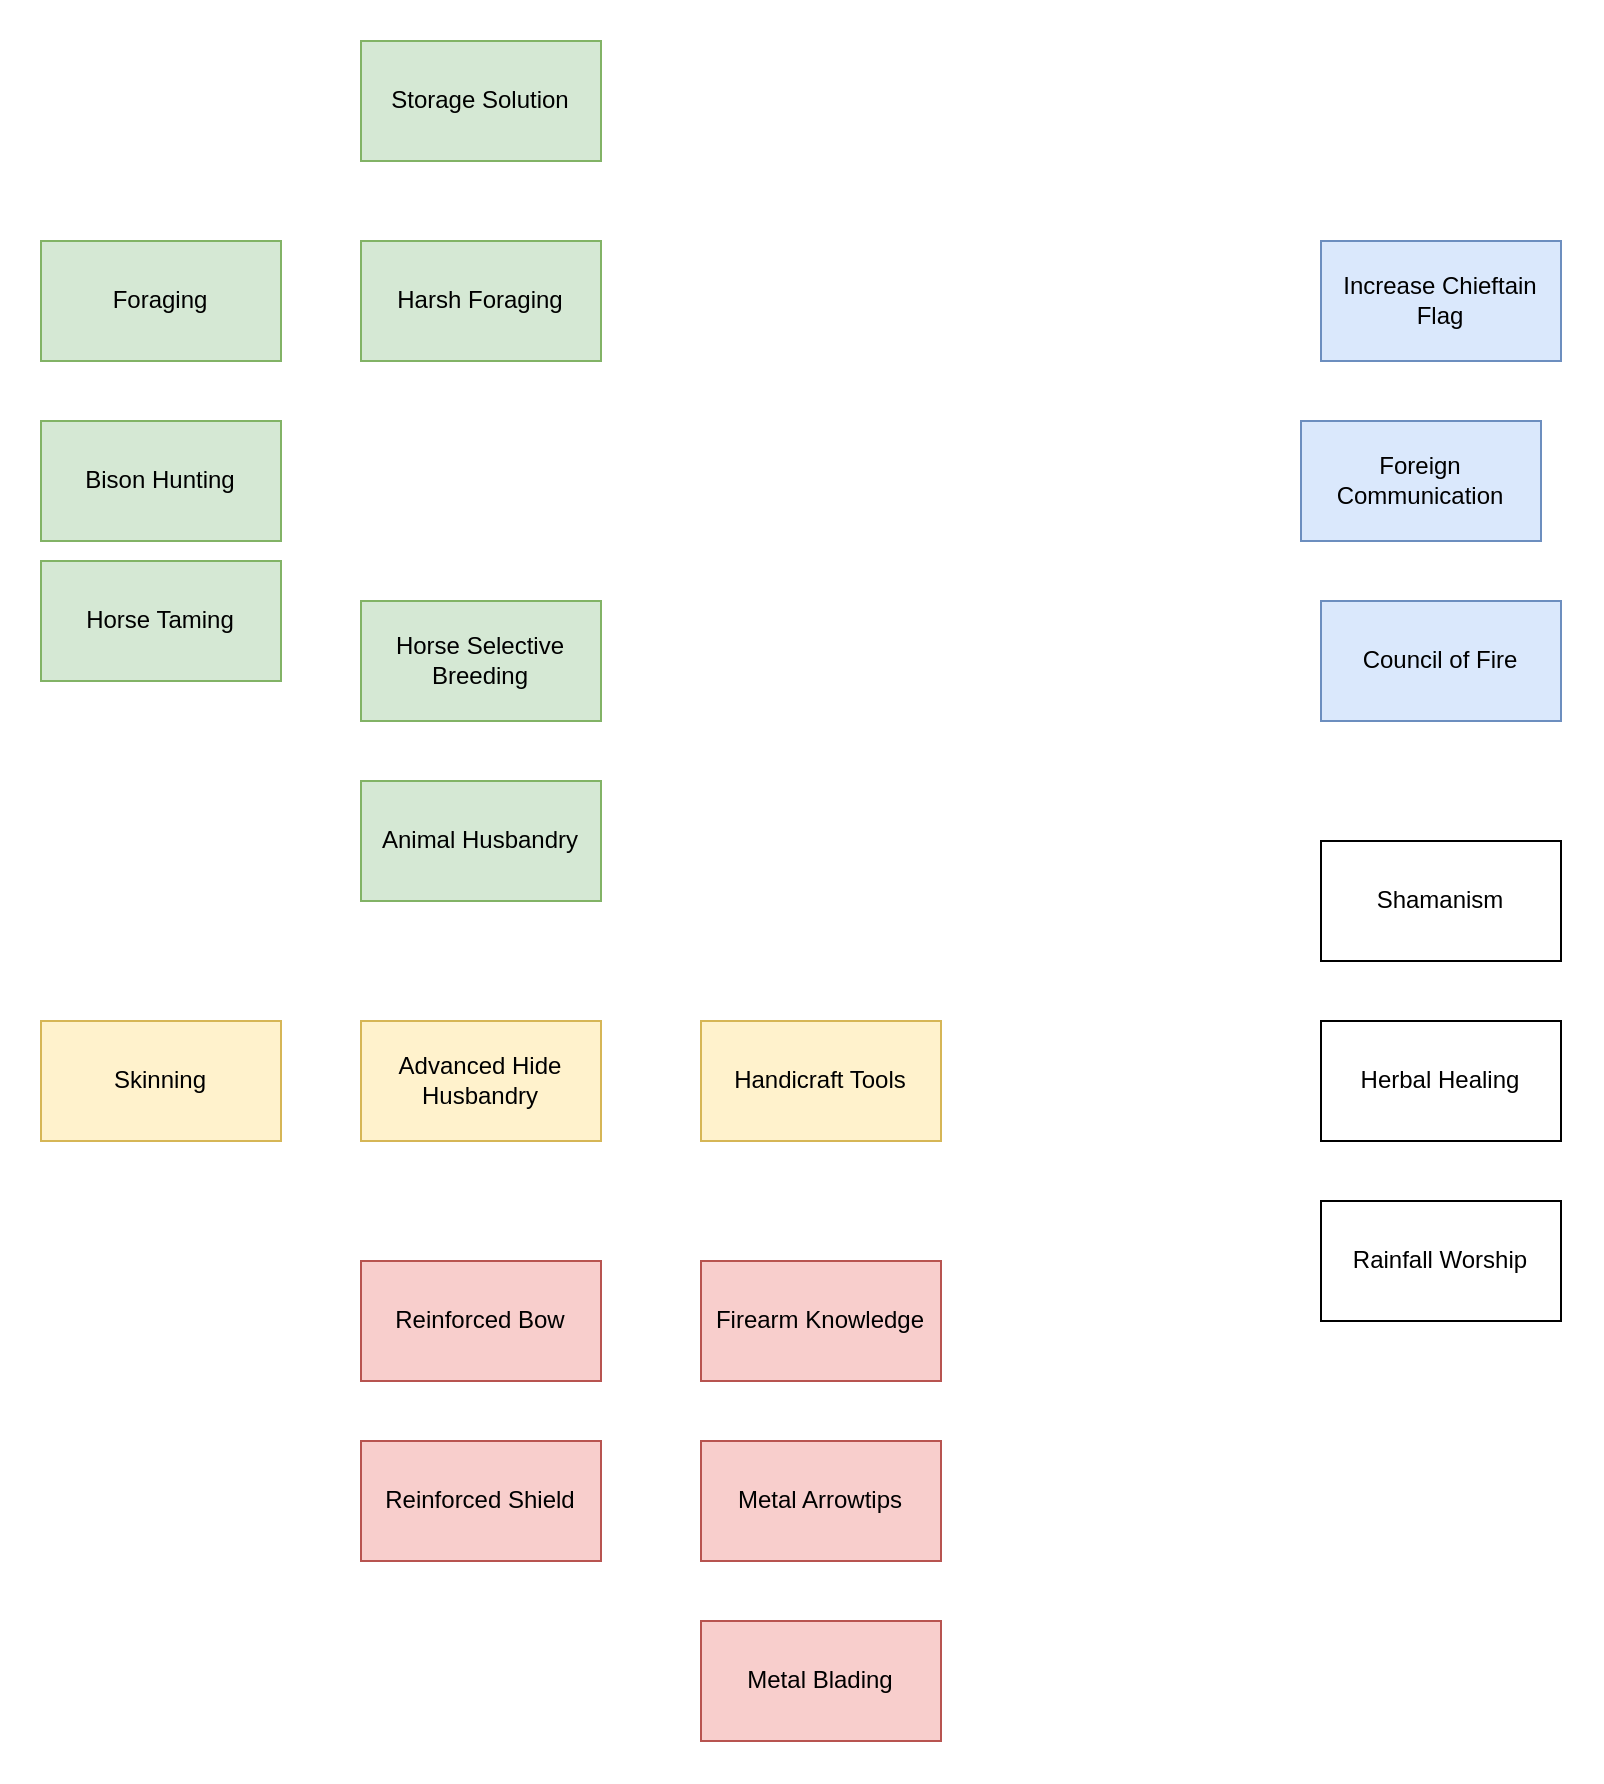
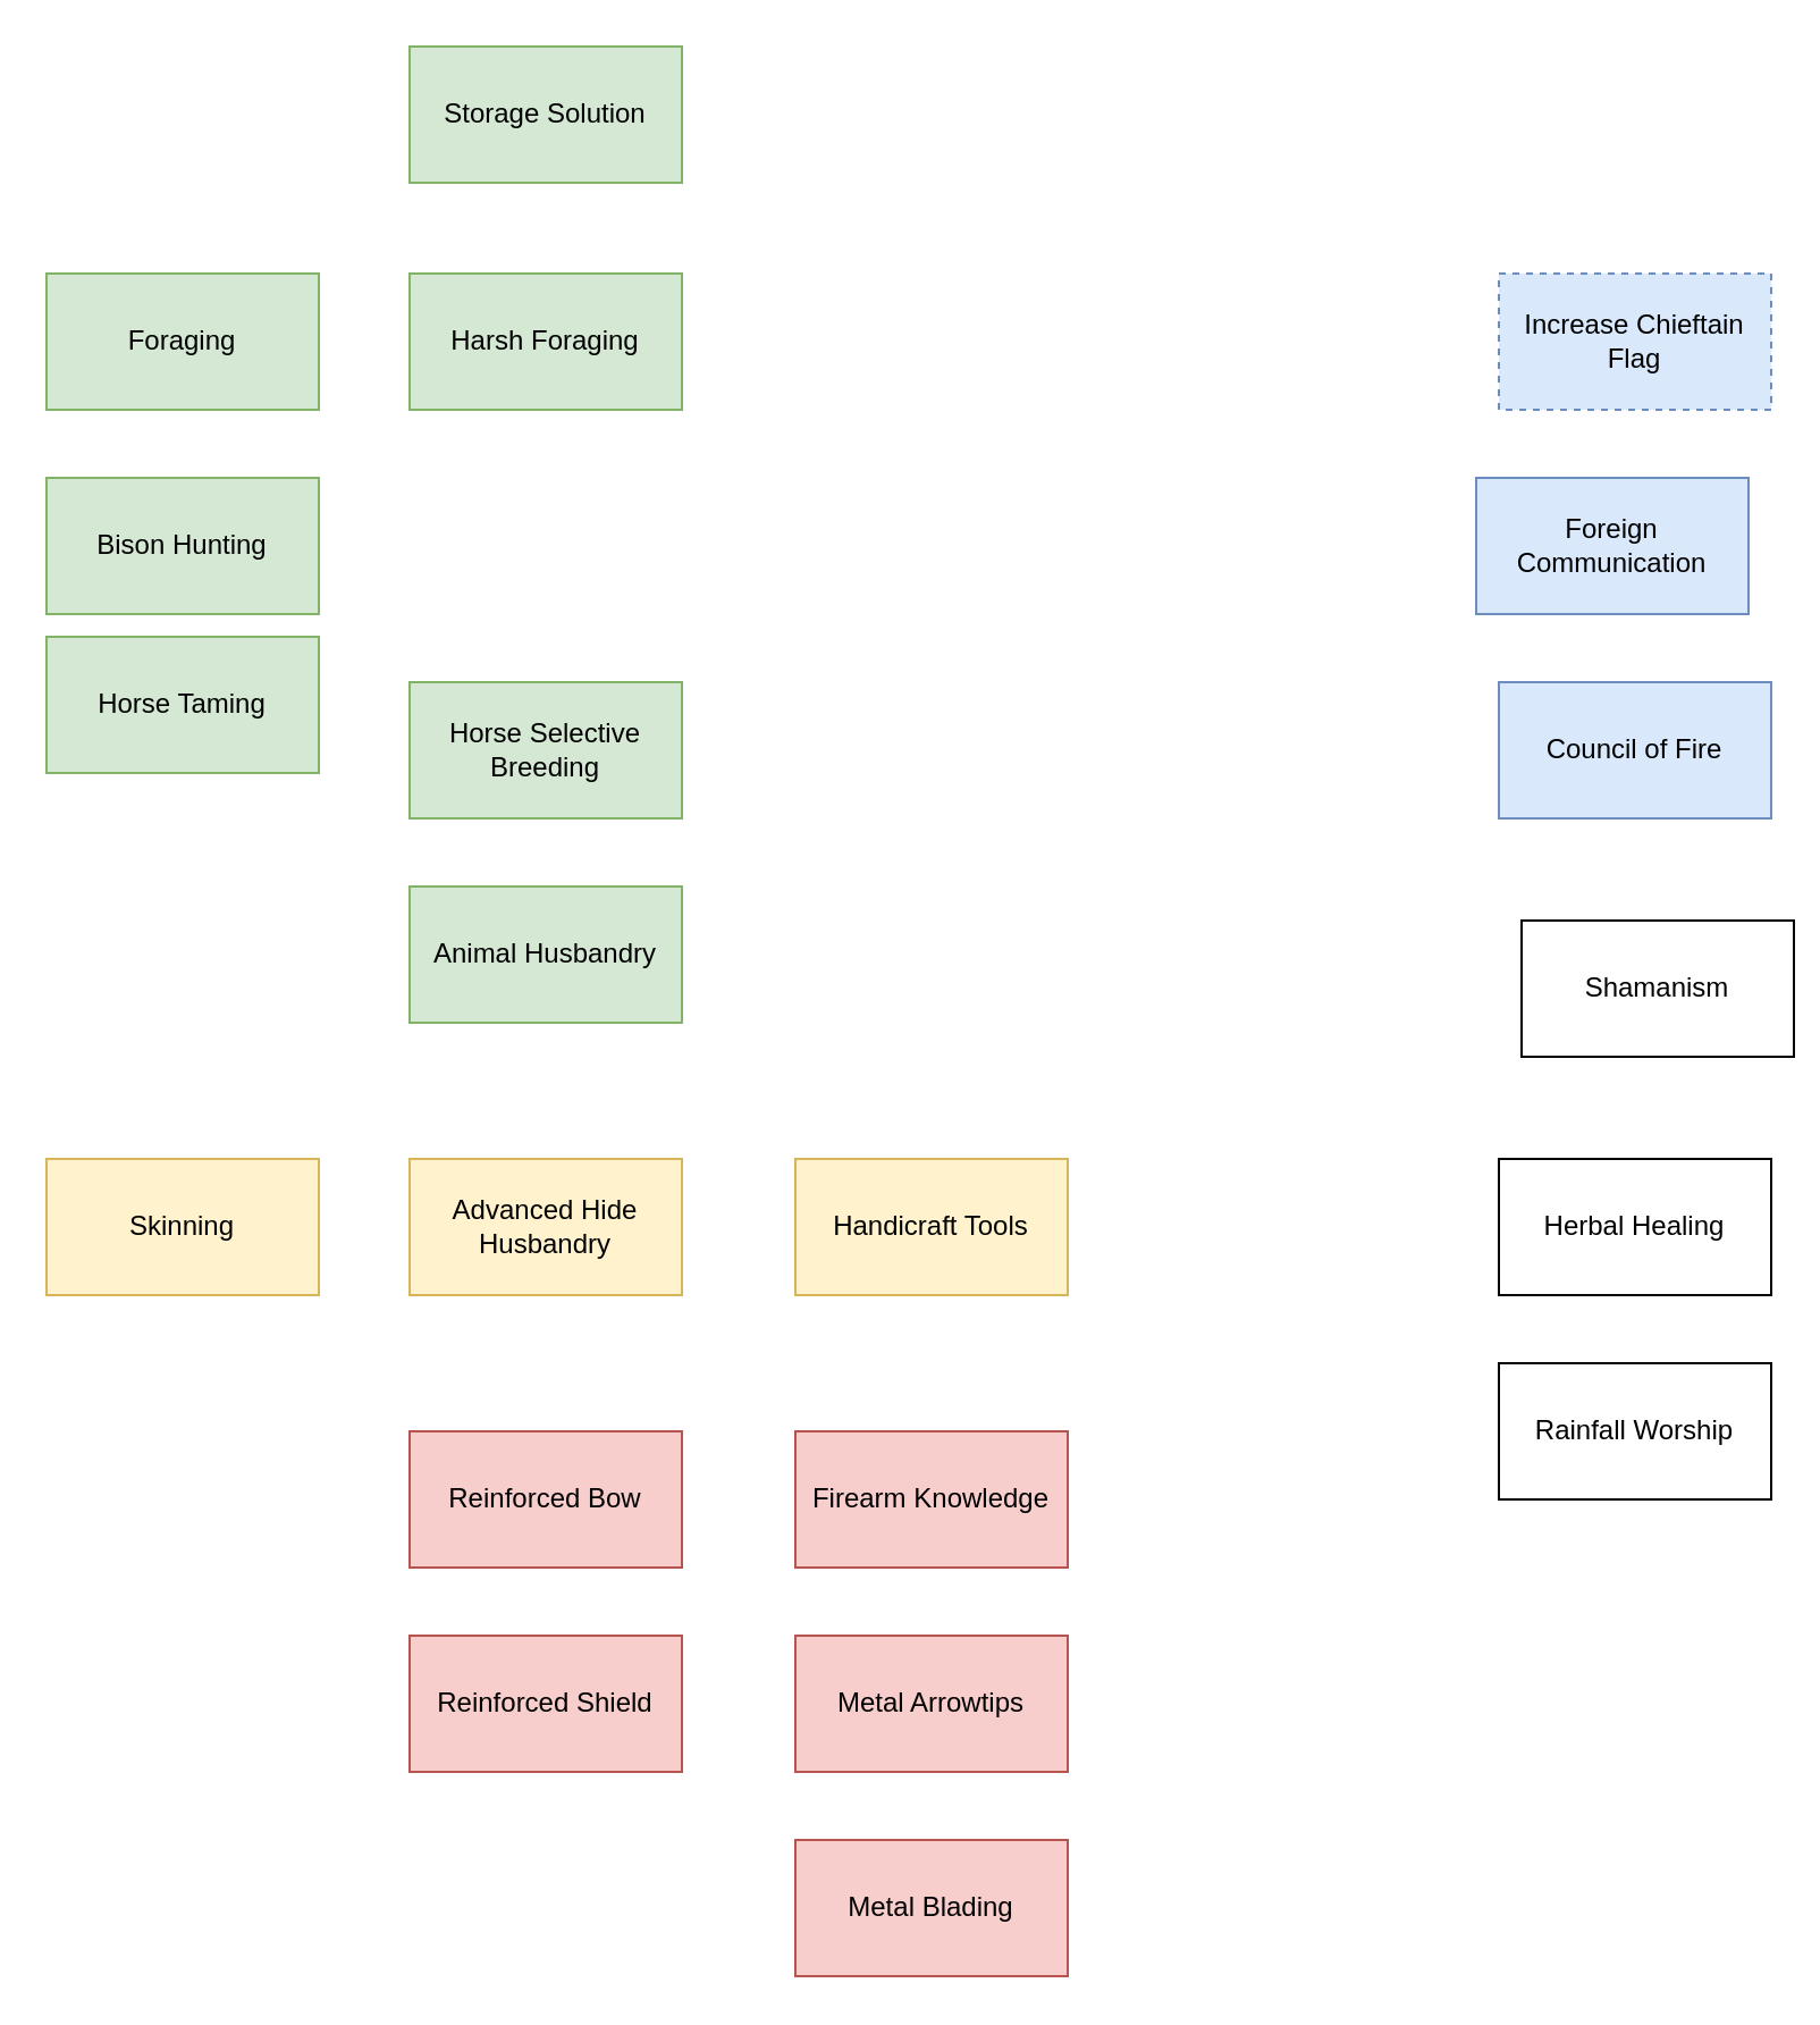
  <mxCell id="0" />
  <mxCell id="1" parent="0" />
  <mxCell id="2" value="Bison Hunting" style="rounded=0;whiteSpace=wrap;html=1;fillColor=#d5e8d4;strokeColor=#82b366;" vertex="1" parent="1"><mxGeometry x="20" y="210" width="120" height="60" as="geometry" /></mxCell>
  <mxCell id="3" value="Horse Selective Breeding" style="rounded=0;whiteSpace=wrap;html=1;fillColor=#d5e8d4;strokeColor=#82b366;" vertex="1" parent="1"><mxGeometry x="180" y="300" width="120" height="60" as="geometry" /></mxCell>
  <mxCell id="4" value="Animal Husbandry" style="rounded=0;whiteSpace=wrap;html=1;fillColor=#d5e8d4;strokeColor=#82b366;" vertex="1" parent="1"><mxGeometry x="180" y="390" width="120" height="60" as="geometry" /></mxCell>
  <mxCell id="5" value="Foraging" style="rounded=0;whiteSpace=wrap;html=1;fillColor=#d5e8d4;strokeColor=#82b366;" vertex="1" parent="1"><mxGeometry x="20" y="120" width="120" height="60" as="geometry" /></mxCell>
  <mxCell id="6" value="Harsh Foraging" style="rounded=0;whiteSpace=wrap;html=1;fillColor=#d5e8d4;strokeColor=#82b366;" vertex="1" parent="1"><mxGeometry x="180" y="120" width="120" height="60" as="geometry" /></mxCell>
  <mxCell id="7" value="Storage Solution" style="rounded=0;whiteSpace=wrap;html=1;fillColor=#d5e8d4;strokeColor=#82b366;" vertex="1" parent="1"><mxGeometry x="180" y="20" width="120" height="60" as="geometry" /></mxCell>
  <mxCell id="8" value="Advanced Hide Husbandry" style="rounded=0;whiteSpace=wrap;html=1;fillColor=#fff2cc;strokeColor=#d6b656;" vertex="1" parent="1"><mxGeometry x="180" y="510" width="120" height="60" as="geometry" /></mxCell>
  <mxCell id="9" value="&lt;div&gt;&lt;span style=&quot;background-color: initial;&quot;&gt;Handicraft Tools&lt;/span&gt;&lt;br&gt;&lt;/div&gt;" style="rounded=0;whiteSpace=wrap;html=1;fillColor=#fff2cc;strokeColor=#d6b656;" vertex="1" parent="1"><mxGeometry x="350" y="510" width="120" height="60" as="geometry" /></mxCell>
  <mxCell id="10" value="Foreign Communication" style="rounded=0;whiteSpace=wrap;html=1;fillColor=#dae8fc;strokeColor=#6c8ebf;" vertex="1" parent="1"><mxGeometry x="650" y="210" width="120" height="60" as="geometry" /></mxCell>
  <mxCell id="11" value="Council of Fire" style="rounded=0;whiteSpace=wrap;html=1;fillColor=#dae8fc;strokeColor=#6c8ebf;" vertex="1" parent="1"><mxGeometry x="660" y="300" width="120" height="60" as="geometry" /></mxCell>
- <mxCell id="12" value="Shamanism" style="rounded=0;whiteSpace=wrap;html=1;" vertex="1" parent="1"><mxGeometry x="660" y="420" width="120" height="60" as="geometry" /></mxCell>
+ <mxCell id="12" value="Shamanism" style="rounded=0;whiteSpace=wrap;html=1;" vertex="1" parent="1"><mxGeometry x="670" y="405" width="120" height="60" as="geometry" /></mxCell>
  <mxCell id="13" value="Herbal Healing" style="rounded=0;whiteSpace=wrap;html=1;" vertex="1" parent="1"><mxGeometry x="660" y="510" width="120" height="60" as="geometry" /></mxCell>
  <mxCell id="14" value="Rainfall Worship" style="rounded=0;whiteSpace=wrap;html=1;" vertex="1" parent="1"><mxGeometry x="660" y="600" width="120" height="60" as="geometry" /></mxCell>
  <mxCell id="15" value="Firearm Knowledge" style="rounded=0;whiteSpace=wrap;html=1;fillColor=#f8cecc;strokeColor=#b85450;" vertex="1" parent="1"><mxGeometry x="350" y="630" width="120" height="60" as="geometry" /></mxCell>
  <mxCell id="16" value="Metal Arrowtips" style="rounded=0;whiteSpace=wrap;html=1;fillColor=#f8cecc;strokeColor=#b85450;" vertex="1" parent="1"><mxGeometry x="350" y="720" width="120" height="60" as="geometry" /></mxCell>
  <mxCell id="17" value="Metal Blading" style="rounded=0;whiteSpace=wrap;html=1;fillColor=#f8cecc;strokeColor=#b85450;" vertex="1" parent="1"><mxGeometry x="350" y="810" width="120" height="60" as="geometry" /></mxCell>
  <mxCell id="18" value="Reinforced Bow" style="rounded=0;whiteSpace=wrap;html=1;fillColor=#f8cecc;strokeColor=#b85450;" vertex="1" parent="1"><mxGeometry x="180" y="630" width="120" height="60" as="geometry" /></mxCell>
  <mxCell id="19" value="Reinforced Shield" style="rounded=0;whiteSpace=wrap;html=1;fillColor=#f8cecc;strokeColor=#b85450;" vertex="1" parent="1"><mxGeometry x="180" y="720" width="120" height="60" as="geometry" /></mxCell>
  <mxCell id="20" value="Horse Taming" style="rounded=0;whiteSpace=wrap;html=1;fillColor=#d5e8d4;strokeColor=#82b366;" vertex="1" parent="1"><mxGeometry x="20" y="280" width="120" height="60" as="geometry" /></mxCell>
- <mxCell id="21" value="Increase Chieftain Flag" style="rounded=0;whiteSpace=wrap;html=1;fillColor=#dae8fc;strokeColor=#6c8ebf;" vertex="1" parent="1"><mxGeometry x="660" y="120" width="120" height="60" as="geometry" /></mxCell>
+ <mxCell id="21" value="Increase Chieftain Flag" style="rounded=0;whiteSpace=wrap;html=1;fillColor=#dae8fc;strokeColor=#6c8ebf;dashed=1;" vertex="1" parent="1"><mxGeometry x="660" y="120" width="120" height="60" as="geometry" /></mxCell>
  <mxCell id="22" value="Skinning" style="rounded=0;whiteSpace=wrap;html=1;fillColor=#fff2cc;strokeColor=#d6b656;" vertex="1" parent="1"><mxGeometry x="20" y="510" width="120" height="60" as="geometry" /></mxCell>
